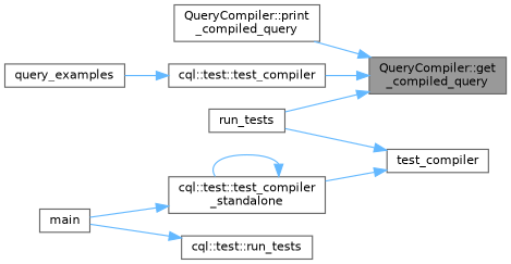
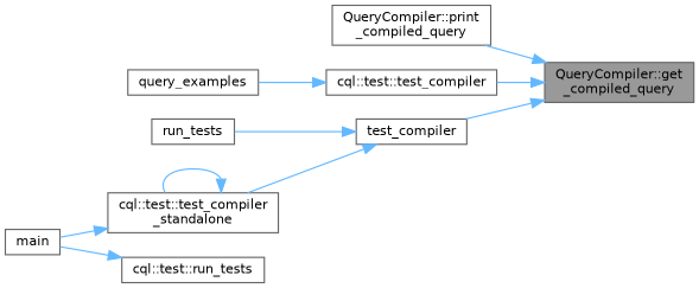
  digraph {
    rankdir=RL
    node [color=grey40 fillcolor=white fontname=Helvetica fontsize=10 shape=box style=filled]
    edge [color=steelblue1 dir=back fontname=Helvetica fontsize=10 labelfontname=Helvetica labelfontsize=10 style=solid]
    n1 [color=gray40 fillcolor=grey60 fontcolor=black height=0.2 label="QueryCompiler::get\l_compiled_query" width=0.4]
    n2 [height=0.2 label="QueryCompiler::print\l_compiled_query" width=0.4]
    n3 [height=0.2 label="cql::test::test_compiler" width=0.4]
    n4 [height=0.2 label=test_compiler width=0.4]
    n5 [height=0.2 label=query_examples width=0.4]
    n6 [height=0.2 label=run_tests width=0.4]
    n7 [height=0.2 label="cql::test::test_compiler\l_standalone" width=0.4]
    n8 [height=0.2 label=main width=0.4]
    n9 [height=0.2 label="cql::test::run_tests" width=0.4]
    n1 -> n2
    n1 -> n3
-   n1 -> n6
+   n1 -> n4
    n3 -> n5
    n4 -> n6
    n4 -> n7
    n7 -> n7
    n7 -> n8
    n9 -> n8
  }
